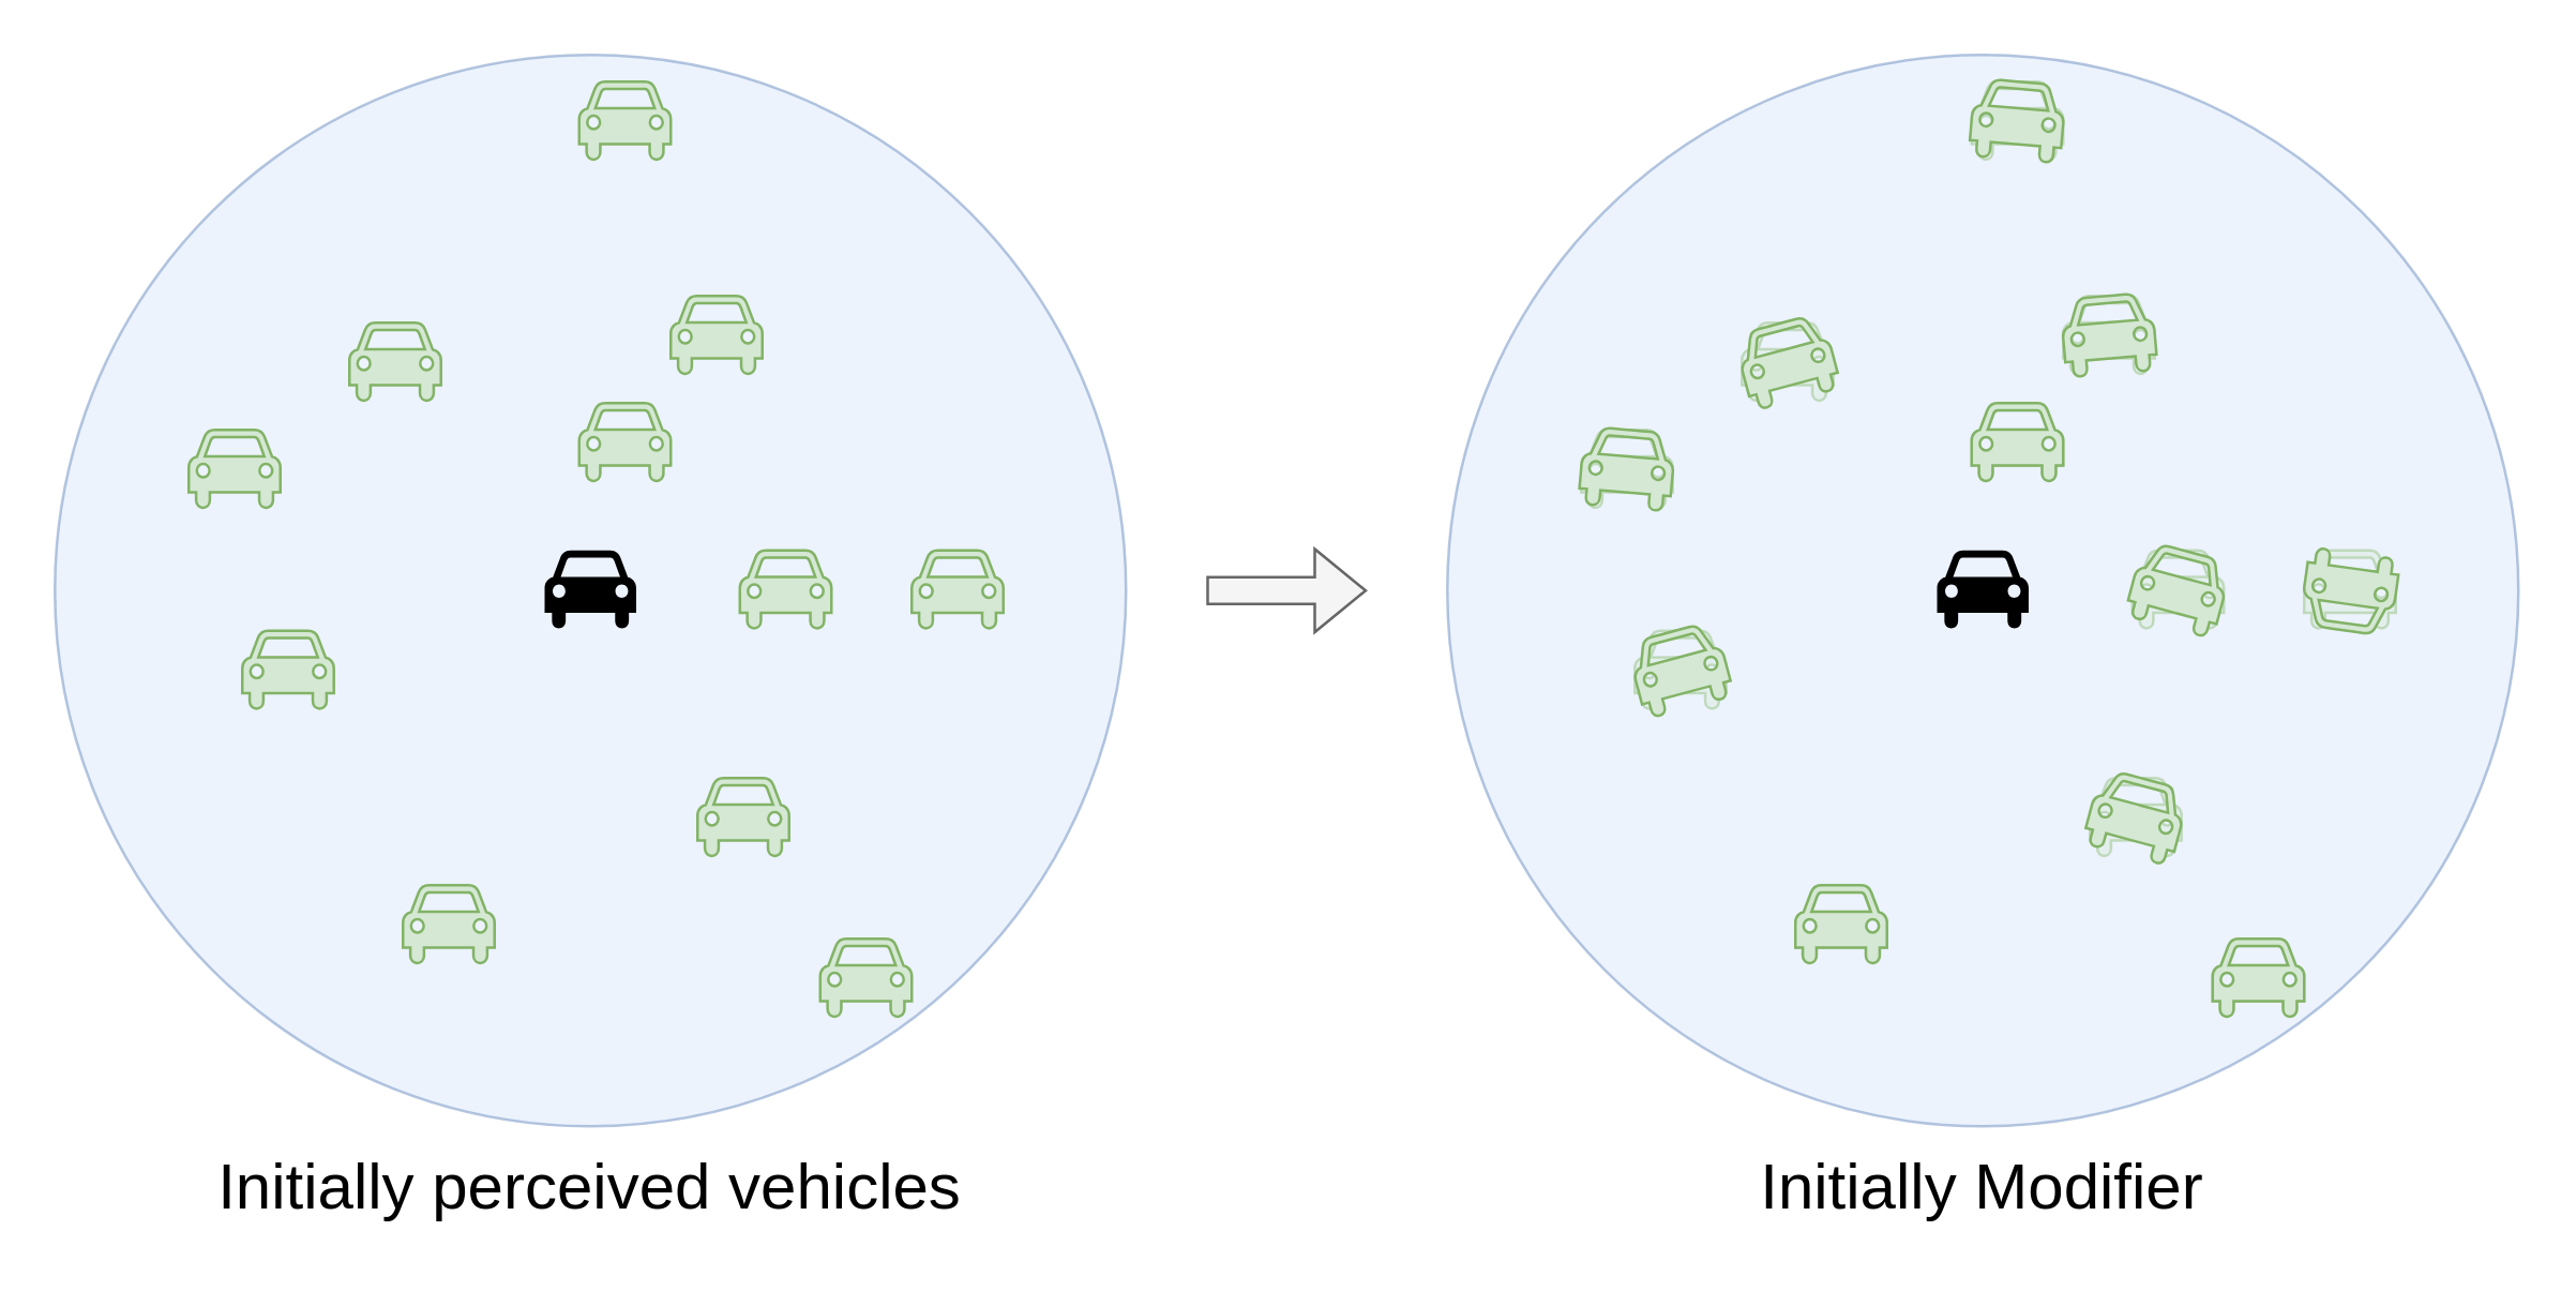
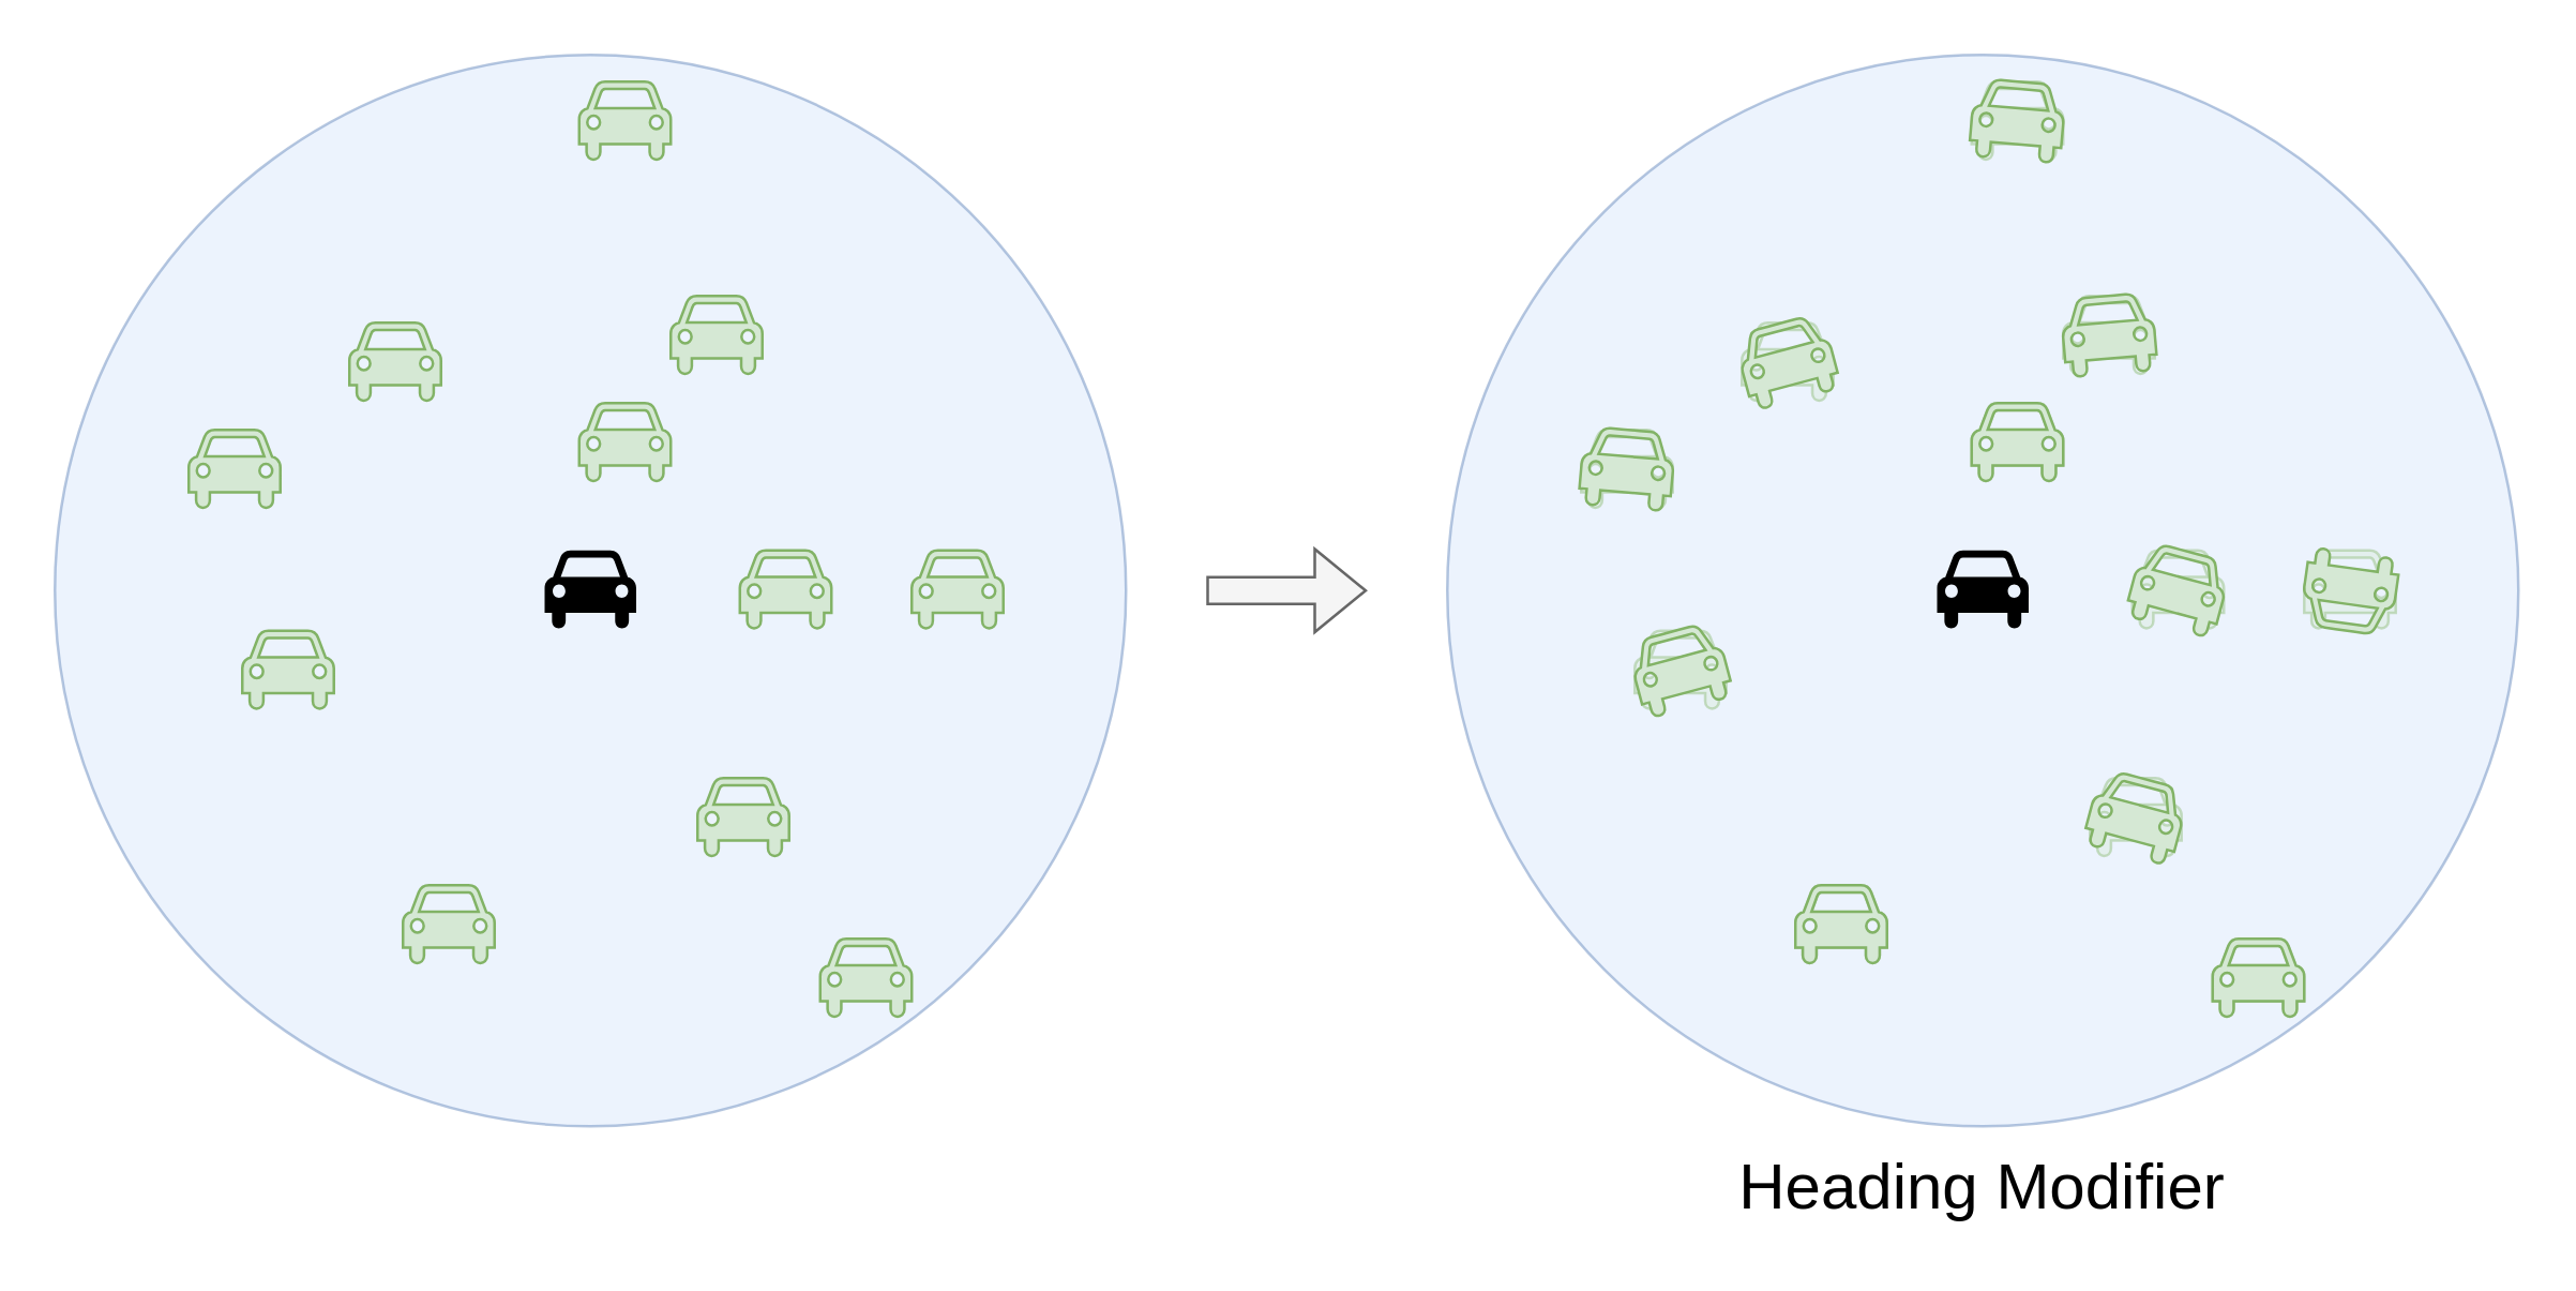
  <mxCell id="0" />
  <mxCell id="1" parent="0" />
  <mxCell id="2" value="" style="ellipse;whiteSpace=wrap;html=1;aspect=fixed;fillColor=#dae8fc;strokeColor=#6c8ebf;opacity=50;" vertex="1" parent="1"><mxGeometry x="20" y="20" width="400" height="400" as="geometry" /></mxCell>
  <mxCell id="3" value="" style="shape=mxgraph.signs.transportation.car_4;html=1;pointerEvents=1;fillColor=#000000;strokeColor=none;verticalLabelPosition=bottom;verticalAlign=top;align=center;" vertex="1" parent="1"><mxGeometry x="202.9" y="205" width="34.19" height="30" as="geometry" /></mxCell>
  <mxCell id="4" value="" style="shape=mxgraph.signs.transportation.car_4;html=1;pointerEvents=1;fillColor=#d5e8d4;strokeColor=#82b366;verticalLabelPosition=bottom;verticalAlign=top;align=center;" vertex="1" parent="1"><mxGeometry x="130" y="120" width="34.19" height="30" as="geometry" /></mxCell>
  <mxCell id="5" value="" style="shape=mxgraph.signs.transportation.car_4;html=1;pointerEvents=1;fillColor=#d5e8d4;strokeColor=#82b366;verticalLabelPosition=bottom;verticalAlign=top;align=center;" vertex="1" parent="1"><mxGeometry x="340" y="205" width="34.19" height="30" as="geometry" /></mxCell>
  <mxCell id="6" value="" style="shape=mxgraph.signs.transportation.car_4;html=1;pointerEvents=1;fillColor=#d5e8d4;strokeColor=#82b366;verticalLabelPosition=bottom;verticalAlign=top;align=center;" vertex="1" parent="1"><mxGeometry x="90" y="235" width="34.19" height="30" as="geometry" /></mxCell>
  <mxCell id="7" value="" style="shape=mxgraph.signs.transportation.car_4;html=1;pointerEvents=1;fillColor=#d5e8d4;strokeColor=#82b366;verticalLabelPosition=bottom;verticalAlign=top;align=center;" vertex="1" parent="1"><mxGeometry x="260" y="290" width="34.19" height="30" as="geometry" /></mxCell>
  <mxCell id="8" value="" style="shape=mxgraph.signs.transportation.car_4;html=1;pointerEvents=1;fillColor=#d5e8d4;strokeColor=#82b366;verticalLabelPosition=bottom;verticalAlign=top;align=center;" vertex="1" parent="1"><mxGeometry x="275.81" y="205" width="34.19" height="30" as="geometry" /></mxCell>
  <mxCell id="9" value="" style="shape=mxgraph.signs.transportation.car_4;html=1;pointerEvents=1;fillColor=#d5e8d4;strokeColor=#82b366;verticalLabelPosition=bottom;verticalAlign=top;align=center;" vertex="1" parent="1"><mxGeometry x="250" y="110" width="34.19" height="30" as="geometry" /></mxCell>
  <mxCell id="10" value="" style="shape=mxgraph.signs.transportation.car_4;html=1;pointerEvents=1;fillColor=#d5e8d4;strokeColor=#82b366;verticalLabelPosition=bottom;verticalAlign=top;align=center;" vertex="1" parent="1"><mxGeometry x="150" y="330" width="34.19" height="30" as="geometry" /></mxCell>
  <mxCell id="11" value="" style="shape=mxgraph.signs.transportation.car_4;html=1;pointerEvents=1;fillColor=#d5e8d4;strokeColor=#82b366;verticalLabelPosition=bottom;verticalAlign=top;align=center;" vertex="1" parent="1"><mxGeometry x="305.81" y="350" width="34.19" height="30" as="geometry" /></mxCell>
  <mxCell id="12" value="" style="shape=mxgraph.signs.transportation.car_4;html=1;pointerEvents=1;fillColor=#d5e8d4;strokeColor=#82b366;verticalLabelPosition=bottom;verticalAlign=top;align=center;" vertex="1" parent="1"><mxGeometry x="215.81" y="30" width="34.19" height="30" as="geometry" /></mxCell>
  <mxCell id="13" value="" style="shape=mxgraph.signs.transportation.car_4;html=1;pointerEvents=1;fillColor=#d5e8d4;strokeColor=#82b366;verticalLabelPosition=bottom;verticalAlign=top;align=center;" vertex="1" parent="1"><mxGeometry x="215.81" y="150" width="34.19" height="30" as="geometry" /></mxCell>
  <mxCell id="14" value="" style="shape=mxgraph.signs.transportation.car_4;html=1;pointerEvents=1;fillColor=#d5e8d4;strokeColor=#82b366;verticalLabelPosition=bottom;verticalAlign=top;align=center;" vertex="1" parent="1"><mxGeometry x="70" y="160" width="34.19" height="30" as="geometry" /></mxCell>
  <mxCell id="15" value="" style="ellipse;whiteSpace=wrap;html=1;aspect=fixed;fillColor=#dae8fc;strokeColor=#6c8ebf;opacity=50;" vertex="1" parent="1"><mxGeometry x="540" y="20" width="400" height="400" as="geometry" /></mxCell>
  <mxCell id="16" value="" style="shape=mxgraph.signs.transportation.car_4;html=1;pointerEvents=1;fillColor=#000000;strokeColor=none;verticalLabelPosition=bottom;verticalAlign=top;align=center;" vertex="1" parent="1"><mxGeometry x="722.9" y="205" width="34.19" height="30" as="geometry" /></mxCell>
  <mxCell id="17" value="" style="shape=mxgraph.signs.transportation.car_4;html=1;pointerEvents=1;fillColor=#d5e8d4;strokeColor=#82b366;verticalLabelPosition=bottom;verticalAlign=top;align=center;opacity=40;" vertex="1" parent="1"><mxGeometry x="650" y="120" width="34.19" height="30" as="geometry" /></mxCell>
  <mxCell id="18" value="" style="shape=mxgraph.signs.transportation.car_4;html=1;pointerEvents=1;fillColor=#d5e8d4;strokeColor=#82b366;verticalLabelPosition=bottom;verticalAlign=top;align=center;opacity=40;" vertex="1" parent="1"><mxGeometry x="860" y="205" width="34.19" height="30" as="geometry" /></mxCell>
  <mxCell id="19" value="" style="shape=mxgraph.signs.transportation.car_4;html=1;pointerEvents=1;fillColor=#d5e8d4;strokeColor=#82b366;verticalLabelPosition=bottom;verticalAlign=top;align=center;opacity=40;" vertex="1" parent="1"><mxGeometry x="610" y="235" width="34.19" height="30" as="geometry" /></mxCell>
  <mxCell id="20" value="" style="shape=mxgraph.signs.transportation.car_4;html=1;pointerEvents=1;fillColor=#d5e8d4;strokeColor=#82b366;verticalLabelPosition=bottom;verticalAlign=top;align=center;opacity=40;" vertex="1" parent="1"><mxGeometry x="780" y="290" width="34.19" height="30" as="geometry" /></mxCell>
  <mxCell id="21" value="" style="shape=mxgraph.signs.transportation.car_4;html=1;pointerEvents=1;fillColor=#d5e8d4;strokeColor=#82b366;verticalLabelPosition=bottom;verticalAlign=top;align=center;opacity=40;" vertex="1" parent="1"><mxGeometry x="795.81" y="205" width="34.19" height="30" as="geometry" /></mxCell>
  <mxCell id="22" value="" style="shape=mxgraph.signs.transportation.car_4;html=1;pointerEvents=1;fillColor=#d5e8d4;strokeColor=#82b366;verticalLabelPosition=bottom;verticalAlign=top;align=center;opacity=40;" vertex="1" parent="1"><mxGeometry x="770" y="110" width="34.19" height="30" as="geometry" /></mxCell>
  <mxCell id="23" value="" style="shape=mxgraph.signs.transportation.car_4;html=1;pointerEvents=1;fillColor=#d5e8d4;strokeColor=#82b366;verticalLabelPosition=bottom;verticalAlign=top;align=center;opacity=40;" vertex="1" parent="1"><mxGeometry x="670" y="330" width="34.19" height="30" as="geometry" /></mxCell>
  <mxCell id="24" value="" style="shape=mxgraph.signs.transportation.car_4;html=1;pointerEvents=1;fillColor=#d5e8d4;strokeColor=#82b366;verticalLabelPosition=bottom;verticalAlign=top;align=center;opacity=40;" vertex="1" parent="1"><mxGeometry x="825.81" y="350" width="34.19" height="30" as="geometry" /></mxCell>
  <mxCell id="25" value="" style="shape=mxgraph.signs.transportation.car_4;html=1;pointerEvents=1;fillColor=#d5e8d4;strokeColor=#82b366;verticalLabelPosition=bottom;verticalAlign=top;align=center;opacity=40;" vertex="1" parent="1"><mxGeometry x="735.81" y="30" width="34.19" height="30" as="geometry" /></mxCell>
  <mxCell id="26" value="" style="shape=mxgraph.signs.transportation.car_4;html=1;pointerEvents=1;fillColor=#d5e8d4;strokeColor=#82b366;verticalLabelPosition=bottom;verticalAlign=top;align=center;opacity=40;" vertex="1" parent="1"><mxGeometry x="735.81" y="150" width="34.19" height="30" as="geometry" /></mxCell>
  <mxCell id="27" value="" style="shape=mxgraph.signs.transportation.car_4;html=1;pointerEvents=1;fillColor=#d5e8d4;strokeColor=#82b366;verticalLabelPosition=bottom;verticalAlign=top;align=center;opacity=40;" vertex="1" parent="1"><mxGeometry x="590" y="160" width="34.19" height="30" as="geometry" /></mxCell>
  <mxCell id="28" value="" style="shape=mxgraph.signs.transportation.car_4;html=1;pointerEvents=1;fillColor=#d5e8d4;strokeColor=#82b366;verticalLabelPosition=bottom;verticalAlign=top;align=center;rotation=15;" vertex="1" parent="1"><mxGeometry x="780" y="290" width="34.19" height="30" as="geometry" /></mxCell>
  <mxCell id="29" value="" style="shape=mxgraph.signs.transportation.car_4;html=1;pointerEvents=1;fillColor=#d5e8d4;strokeColor=#82b366;verticalLabelPosition=bottom;verticalAlign=top;align=center;" vertex="1" parent="1"><mxGeometry x="825.81" y="350" width="34.19" height="30" as="geometry" /></mxCell>
  <mxCell id="30" value="" style="shape=mxgraph.signs.transportation.car_4;html=1;pointerEvents=1;fillColor=#d5e8d4;strokeColor=#82b366;verticalLabelPosition=bottom;verticalAlign=top;align=center;rotation=-172;" vertex="1" parent="1"><mxGeometry x="860" y="205" width="34.19" height="30" as="geometry" /></mxCell>
  <mxCell id="31" value="" style="shape=mxgraph.signs.transportation.car_4;html=1;pointerEvents=1;fillColor=#d5e8d4;strokeColor=#82b366;verticalLabelPosition=bottom;verticalAlign=top;align=center;rotation=15;" vertex="1" parent="1"><mxGeometry x="795.81" y="205" width="34.19" height="30" as="geometry" /></mxCell>
  <mxCell id="32" value="" style="shape=mxgraph.signs.transportation.car_4;html=1;pointerEvents=1;fillColor=#d5e8d4;strokeColor=#82b366;verticalLabelPosition=bottom;verticalAlign=top;align=center;rotation=-5;" vertex="1" parent="1"><mxGeometry x="770" y="110" width="34.19" height="30" as="geometry" /></mxCell>
  <mxCell id="33" value="" style="shape=mxgraph.signs.transportation.car_4;html=1;pointerEvents=1;fillColor=#d5e8d4;strokeColor=#82b366;verticalLabelPosition=bottom;verticalAlign=top;align=center;rotation=5;" vertex="1" parent="1"><mxGeometry x="735.81" y="30" width="34.19" height="30" as="geometry" /></mxCell>
  <mxCell id="34" value="" style="shape=mxgraph.signs.transportation.car_4;html=1;pointerEvents=1;fillColor=#d5e8d4;strokeColor=#82b366;verticalLabelPosition=bottom;verticalAlign=top;align=center;" vertex="1" parent="1"><mxGeometry x="735.81" y="150" width="34.19" height="30" as="geometry" /></mxCell>
  <mxCell id="35" value="" style="shape=mxgraph.signs.transportation.car_4;html=1;pointerEvents=1;fillColor=#d5e8d4;strokeColor=#82b366;verticalLabelPosition=bottom;verticalAlign=top;align=center;rotation=-15;" vertex="1" parent="1"><mxGeometry x="650" y="120" width="34.19" height="30" as="geometry" /></mxCell>
  <mxCell id="36" value="" style="shape=mxgraph.signs.transportation.car_4;html=1;pointerEvents=1;fillColor=#d5e8d4;strokeColor=#82b366;verticalLabelPosition=bottom;verticalAlign=top;align=center;rotation=5;" vertex="1" parent="1"><mxGeometry x="590" y="160" width="34.19" height="30" as="geometry" /></mxCell>
  <mxCell id="37" value="" style="shape=mxgraph.signs.transportation.car_4;html=1;pointerEvents=1;fillColor=#d5e8d4;strokeColor=#82b366;verticalLabelPosition=bottom;verticalAlign=top;align=center;rotation=-15;" vertex="1" parent="1"><mxGeometry x="610" y="235" width="34.19" height="30" as="geometry" /></mxCell>
  <mxCell id="38" value="" style="shape=mxgraph.signs.transportation.car_4;html=1;pointerEvents=1;fillColor=#d5e8d4;strokeColor=#82b366;verticalLabelPosition=bottom;verticalAlign=top;align=center;" vertex="1" parent="1"><mxGeometry x="670" y="330" width="34.19" height="30" as="geometry" /></mxCell>
  <mxCell id="39" value="" style="shape=flexArrow;endArrow=classic;html=1;rounded=0;fontSize=16;fillColor=#f5f5f5;strokeColor=#666666;" edge="1" parent="1"><mxGeometry width="50" height="50" relative="1" as="geometry"><mxPoint x="450" y="220" as="sourcePoint" /><mxPoint x="510" y="220" as="targetPoint" /></mxGeometry></mxCell>
- <mxCell id="40" value="&lt;font style=&quot;font-size: 24px;&quot;&gt;Initially perceived vehicles&lt;/font&gt;" style="text;html=1;strokeColor=none;fillColor=none;align=center;verticalAlign=bottom;whiteSpace=wrap;rounded=0;fontSize=24;" vertex="1" parent="1"><mxGeometry x="60" y="430" width="320" height="30" as="geometry" /></mxCell>
- <mxCell id="41" value="&lt;font style=&quot;font-size: 24px;&quot;&gt;Initially Modifier&lt;/font&gt;" style="text;html=1;strokeColor=none;fillColor=none;align=center;verticalAlign=bottom;whiteSpace=wrap;rounded=0;fontSize=24;" vertex="1" parent="1"><mxGeometry x="580" y="430" width="320" height="30" as="geometry" /></mxCell>
+ <mxCell id="41" value="&lt;font style=&quot;font-size: 24px;&quot;&gt;Heading Modifier&lt;/font&gt;" style="text;html=1;strokeColor=none;fillColor=none;align=center;verticalAlign=bottom;whiteSpace=wrap;rounded=0;fontSize=24;" vertex="1" parent="1"><mxGeometry x="580" y="430" width="320" height="30" as="geometry" /></mxCell>
